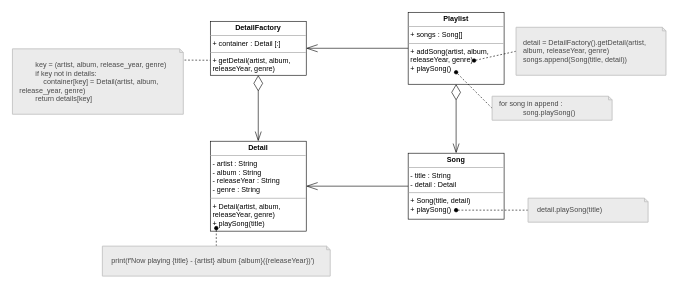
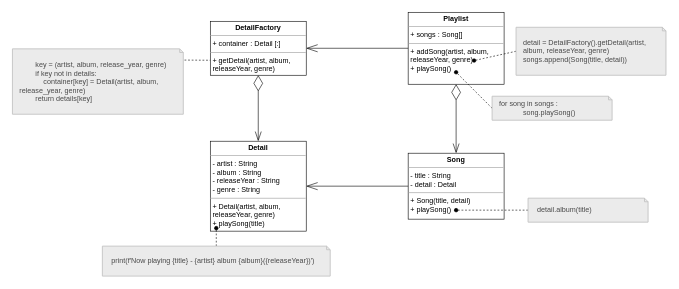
  <mxCell id="0" />
  <mxCell id="1" parent="0" />
  <mxCell id="2" value="&lt;p style=&quot;margin:0px;margin-top:4px;text-align:center;&quot;&gt;&lt;b&gt;DetailFactory&lt;/b&gt;&lt;/p&gt;&lt;hr size=&quot;1&quot;&gt;&lt;p style=&quot;margin:0px;margin-left:4px;&quot;&gt;+ container : Detail [:]&lt;/p&gt;&lt;hr size=&quot;1&quot;&gt;&lt;p style=&quot;margin:0px;margin-left:4px;&quot;&gt;+ getDetail(artist, album, releaseYear, genre)&lt;/p&gt;" style="verticalAlign=top;align=left;overflow=fill;fontSize=12;fontFamily=Helvetica;html=1;whiteSpace=wrap;movable=1;resizable=1;rotatable=1;deletable=1;editable=1;locked=0;connectable=1;" parent="1" vertex="1"><mxGeometry x="350" y="35" width="160" height="90" as="geometry" /></mxCell>
  <mxCell id="3" value="&lt;p style=&quot;margin:0px;margin-top:4px;text-align:center;&quot;&gt;&lt;b&gt;Playlist&lt;/b&gt;&lt;/p&gt;&lt;hr size=&quot;1&quot;&gt;&lt;p style=&quot;margin:0px;margin-left:4px;&quot;&gt;+ songs : Song[]&lt;/p&gt;&lt;hr size=&quot;1&quot;&gt;&lt;p style=&quot;margin:0px;margin-left:4px;&quot;&gt;+ addSong(artist, album, releaseYear, genre)&lt;/p&gt;&lt;p style=&quot;margin:0px;margin-left:4px;&quot;&gt;+ playSong()&lt;/p&gt;" style="verticalAlign=top;align=left;overflow=fill;fontSize=12;fontFamily=Helvetica;html=1;whiteSpace=wrap;movable=0;resizable=0;rotatable=0;deletable=0;editable=0;locked=1;connectable=0;" parent="1" vertex="1"><mxGeometry x="680" y="20" width="160" height="120" as="geometry" /></mxCell>
  <mxCell id="4" value="&lt;p style=&quot;margin:0px;margin-top:4px;text-align:center;&quot;&gt;&lt;b&gt;Detail&lt;/b&gt;&lt;/p&gt;&lt;hr size=&quot;1&quot;&gt;&lt;p style=&quot;margin:0px;margin-left:4px;&quot;&gt;- artist : String&lt;/p&gt;&lt;p style=&quot;margin:0px;margin-left:4px;&quot;&gt;- album : String&lt;/p&gt;&lt;p style=&quot;margin:0px;margin-left:4px;&quot;&gt;- releaseYear : String&lt;/p&gt;&lt;p style=&quot;margin:0px;margin-left:4px;&quot;&gt;- genre : String&lt;/p&gt;&lt;hr size=&quot;1&quot;&gt;&lt;p style=&quot;margin:0px;margin-left:4px;&quot;&gt;+ Detail(artist, album, releaseYear, genre)&lt;/p&gt;&lt;p style=&quot;margin:0px;margin-left:4px;&quot;&gt;+ playSong(title)&lt;/p&gt;" style="verticalAlign=top;align=left;overflow=fill;fontSize=12;fontFamily=Helvetica;html=1;whiteSpace=wrap;movable=1;resizable=1;rotatable=1;deletable=1;editable=1;locked=0;connectable=1;" parent="1" vertex="1"><mxGeometry x="350" y="235" width="160" height="150" as="geometry" /></mxCell>
  <mxCell id="5" value="&lt;p style=&quot;margin:0px;margin-top:4px;text-align:center;&quot;&gt;&lt;b&gt;Song&lt;/b&gt;&lt;/p&gt;&lt;hr size=&quot;1&quot;&gt;&lt;p style=&quot;margin:0px;margin-left:4px;&quot;&gt;- title : String&lt;/p&gt;&lt;p style=&quot;margin:0px;margin-left:4px;&quot;&gt;- detail : Detail&lt;/p&gt;&lt;hr size=&quot;1&quot;&gt;&lt;p style=&quot;margin:0px;margin-left:4px;&quot;&gt;+ Song(title, detail)&lt;/p&gt;&lt;p style=&quot;margin:0px;margin-left:4px;&quot;&gt;+ playSong()&lt;/p&gt;" style="verticalAlign=top;align=left;overflow=fill;fontSize=12;fontFamily=Helvetica;html=1;whiteSpace=wrap;movable=1;resizable=1;rotatable=1;deletable=1;editable=1;locked=0;connectable=1;" parent="1" vertex="1"><mxGeometry x="680" y="255" width="160" height="110" as="geometry" /></mxCell>
  <mxCell id="6" value="" style="endArrow=diamondThin;endFill=0;endSize=24;html=1;rounded=0;entryX=0.5;entryY=1;entryDx=0;entryDy=0;exitX=0.5;exitY=0;exitDx=0;exitDy=0;startArrow=openThin;startFill=0;startSize=14;movable=0;resizable=0;rotatable=0;deletable=0;editable=0;locked=1;connectable=0;" parent="1" source="5" target="3" edge="1"><mxGeometry width="160" relative="1" as="geometry"><mxPoint x="490" y="195" as="sourcePoint" /><mxPoint x="650" y="195" as="targetPoint" /></mxGeometry></mxCell>
  <mxCell id="7" value="" style="endArrow=diamondThin;endFill=0;endSize=24;html=1;rounded=0;entryX=0.5;entryY=1;entryDx=0;entryDy=0;exitX=0.5;exitY=0;exitDx=0;exitDy=0;startArrow=openThin;startFill=0;startSize=14;movable=0;resizable=0;rotatable=0;deletable=0;editable=0;locked=1;connectable=0;" parent="1" source="4" target="2" edge="1"><mxGeometry width="160" relative="1" as="geometry"><mxPoint x="420" y="225" as="sourcePoint" /><mxPoint x="420" y="145" as="targetPoint" /></mxGeometry></mxCell>
  <mxCell id="8" value="" style="endArrow=openThin;html=1;rounded=0;entryX=1;entryY=0.5;entryDx=0;entryDy=0;exitX=0;exitY=0.5;exitDx=0;exitDy=0;endSize=17;endFill=0;movable=0;resizable=0;rotatable=0;deletable=0;editable=0;locked=1;connectable=0;" parent="1" source="3" target="2" edge="1"><mxGeometry width="50" height="50" relative="1" as="geometry"><mxPoint x="550" y="225" as="sourcePoint" /><mxPoint x="600" y="175" as="targetPoint" /></mxGeometry></mxCell>
  <mxCell id="9" value="" style="endArrow=openThin;html=1;rounded=0;entryX=1;entryY=0.5;entryDx=0;entryDy=0;exitX=0;exitY=0.5;exitDx=0;exitDy=0;endFill=0;endSize=17;movable=0;resizable=0;rotatable=0;deletable=0;editable=0;locked=1;connectable=0;" parent="1" source="5" target="4" edge="1"><mxGeometry width="50" height="50" relative="1" as="geometry"><mxPoint x="680" y="270" as="sourcePoint" /><mxPoint x="510" y="270" as="targetPoint" /></mxGeometry></mxCell>
  <mxCell id="10" value="" style="endArrow=oval;dashed=1;html=1;rounded=0;exitX=0;exitY=0.5;exitDx=0;exitDy=0;exitPerimeter=0;endFill=1;" parent="1" source="11" edge="1"><mxGeometry width="50" height="50" relative="1" as="geometry"><mxPoint x="934.84" y="165" as="sourcePoint" /><mxPoint x="760" y="120" as="targetPoint" /></mxGeometry></mxCell>
- <mxCell id="11" value="&lt;font color=&quot;#494949&quot;&gt;&lt;div&gt;for song in append :&lt;/div&gt;&lt;div&gt;&amp;nbsp; &amp;nbsp; &amp;nbsp; &amp;nbsp; &amp;nbsp; &amp;nbsp; song.playSong()&lt;/div&gt;&lt;/font&gt;" style="shape=note;size=6;align=left;spacingLeft=10;html=1;whiteSpace=wrap;strokeWidth=1.5;strokeColor=#C3C3C3;gradientColor=none;fillColor=#EBEBEB;" parent="1" vertex="1"><mxGeometry x="820" y="160" width="200.16" height="40" as="geometry" /></mxCell>
+ <mxCell id="11" value="&lt;font color=&quot;#494949&quot;&gt;&lt;div&gt;for song in songs :&lt;/div&gt;&lt;div&gt;&amp;nbsp; &amp;nbsp; &amp;nbsp; &amp;nbsp; &amp;nbsp; &amp;nbsp; song.playSong()&lt;/div&gt;&lt;/font&gt;" style="shape=note;size=6;align=left;spacingLeft=10;html=1;whiteSpace=wrap;strokeWidth=1.5;strokeColor=#C3C3C3;gradientColor=none;fillColor=#EBEBEB;" parent="1" vertex="1"><mxGeometry x="820" y="160" width="200.16" height="40" as="geometry" /></mxCell>
  <mxCell id="12" value="" style="endArrow=oval;dashed=1;html=1;rounded=0;exitX=0;exitY=0.5;exitDx=0;exitDy=0;exitPerimeter=0;endFill=1;" parent="1" source="13" edge="1"><mxGeometry width="50" height="50" relative="1" as="geometry"><mxPoint x="934.84" y="395" as="sourcePoint" /><mxPoint x="760" y="350" as="targetPoint" /></mxGeometry></mxCell>
- <mxCell id="13" value="&lt;font color=&quot;#494949&quot;&gt;&amp;nbsp;detail.playSong(title)&lt;br&gt;&lt;/font&gt;" style="shape=note;size=6;align=left;spacingLeft=10;html=1;whiteSpace=wrap;strokeWidth=1.5;strokeColor=#C3C3C3;gradientColor=none;fillColor=#EBEBEB;" parent="1" vertex="1"><mxGeometry x="880" y="330" width="200.16" height="40" as="geometry" /></mxCell>
+ <mxCell id="13" value="&lt;font color=&quot;#494949&quot;&gt;&amp;nbsp;detail.album(title)&lt;br&gt;&lt;/font&gt;" style="shape=note;size=6;align=left;spacingLeft=10;html=1;whiteSpace=wrap;strokeWidth=1.5;strokeColor=#C3C3C3;gradientColor=none;fillColor=#EBEBEB;" parent="1" vertex="1"><mxGeometry x="880" y="330" width="200.16" height="40" as="geometry" /></mxCell>
  <mxCell id="14" value="" style="endArrow=oval;dashed=1;html=1;rounded=0;exitX=0.5;exitY=0;exitDx=0;exitDy=0;exitPerimeter=0;endFill=1;" parent="1" source="15" edge="1"><mxGeometry width="50" height="50" relative="1" as="geometry"><mxPoint x="384.84" y="465" as="sourcePoint" /><mxPoint x="360" y="380" as="targetPoint" /></mxGeometry></mxCell>
  <mxCell id="15" value="&lt;font color=&quot;#494949&quot;&gt;&lt;div&gt;&lt;span style=&quot;background-color: initial;&quot;&gt;&amp;nbsp;print(f'Now playing {title} - {artist} album {album}({releaseYear})')&lt;/span&gt;&lt;br&gt;&lt;/div&gt;&lt;/font&gt;" style="shape=note;size=6;align=left;spacingLeft=10;html=1;whiteSpace=wrap;strokeWidth=1.5;strokeColor=#C3C3C3;gradientColor=none;fillColor=#EBEBEB;" parent="1" vertex="1"><mxGeometry x="170" y="410" width="380" height="50" as="geometry" /></mxCell>
  <mxCell id="16" value="" style="endArrow=none;dashed=1;html=1;rounded=0;exitX=0;exitY=0;exitDx=185;exitDy=18;exitPerimeter=0;" parent="1" source="17" edge="1"><mxGeometry width="50" height="50" relative="1" as="geometry"><mxPoint x="155" y="171" as="sourcePoint" /><mxPoint x="350" y="100" as="targetPoint" /></mxGeometry></mxCell>
  <mxCell id="17" value="&lt;font color=&quot;#494949&quot;&gt;&lt;div&gt;&lt;span style=&quot;background-color: initial;&quot;&gt;&amp;nbsp; &amp;nbsp; &amp;nbsp; &amp;nbsp; key = (artist, album, release_year, genre)&lt;/span&gt;&lt;br&gt;&lt;/div&gt;&lt;div&gt;&amp;nbsp; &amp;nbsp; &amp;nbsp; &amp;nbsp; if key not in details:&lt;/div&gt;&lt;div&gt;&amp;nbsp; &amp;nbsp; &amp;nbsp; &amp;nbsp; &amp;nbsp; &amp;nbsp; container[key] = Detail(artist, album, release_year, genre)&lt;/div&gt;&lt;div&gt;&amp;nbsp; &amp;nbsp; &amp;nbsp; &amp;nbsp; return details[key]&amp;nbsp;&lt;/div&gt;&lt;/font&gt;" style="shape=note;size=6;align=left;spacingLeft=10;html=1;whiteSpace=wrap;strokeWidth=1.5;strokeColor=#C3C3C3;gradientColor=none;fillColor=#EBEBEB;" parent="1" vertex="1"><mxGeometry x="20" y="81" width="285" height="109" as="geometry" /></mxCell>
  <mxCell id="18" value="" style="endArrow=oval;dashed=1;html=1;rounded=0;exitX=0;exitY=0.5;exitDx=0;exitDy=0;exitPerimeter=0;endFill=1;" parent="1" source="19" edge="1"><mxGeometry width="50" height="50" relative="1" as="geometry"><mxPoint x="964.84" y="145.5" as="sourcePoint" /><mxPoint x="790" y="100.5" as="targetPoint" /></mxGeometry></mxCell>
  <mxCell id="19" value="&lt;font color=&quot;#494949&quot;&gt;&lt;div&gt;detail = DetailFactory().getDetail(artist, album, releaseYear, genre)&lt;/div&gt;&lt;div&gt;songs.append(Song(title, detail))&lt;/div&gt;&lt;/font&gt;" style="shape=note;size=6;align=left;spacingLeft=10;html=1;whiteSpace=wrap;strokeWidth=1.5;strokeColor=#C3C3C3;gradientColor=none;fillColor=#EBEBEB;" parent="1" vertex="1"><mxGeometry x="860" y="45" width="250" height="80" as="geometry" /></mxCell>
